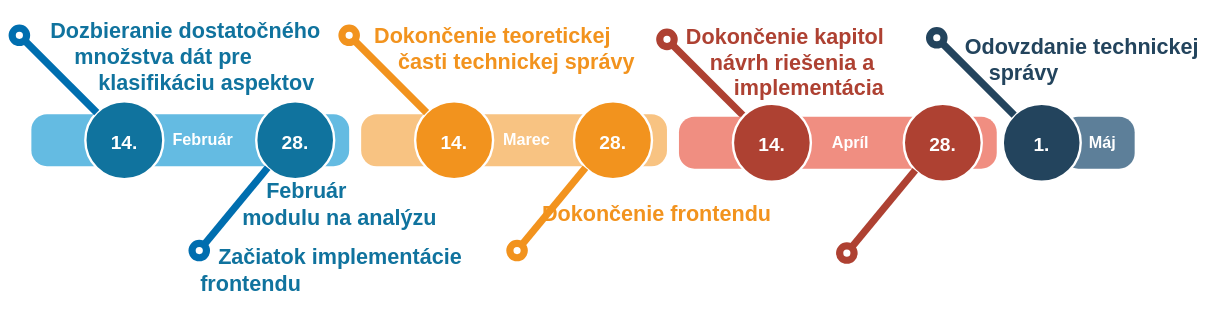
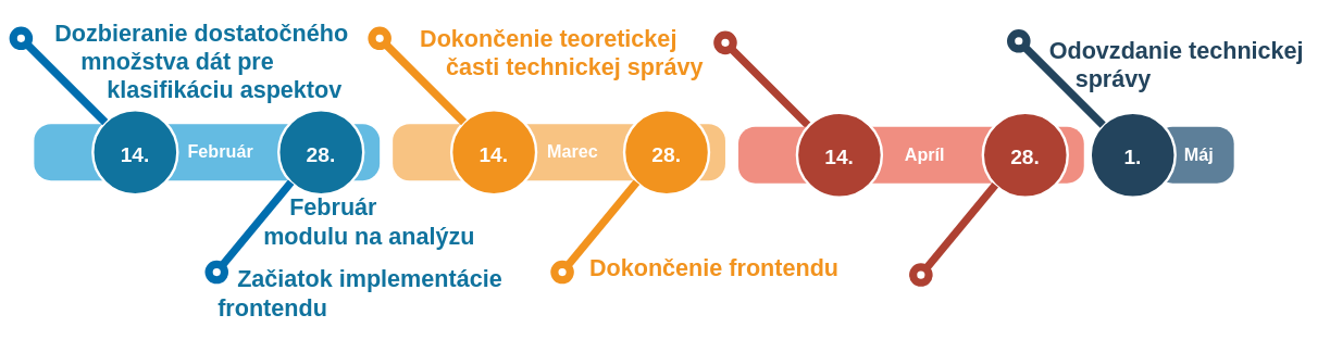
  <mxCell id="0" style=";html=1;" />
  <mxCell id="1" style=";html=1;" parent="0" />
  <mxCell id="2" value="" style="endArrow=oval;html=1;fontSize=16;fontColor=#10739E;endFill=0;endSize=24;strokeWidth=12;labelBackgroundColor=none;verticalAlign=top;fontStyle=1;strokeColor=#ae4132;rounded=0;fillColor=#1ba1e2;exitX=0;exitY=0;exitDx=0;exitDy=0;" edge="1" parent="1"><mxGeometry x="-1" relative="1" as="geometry"><mxPoint x="1229.038" y="194.148" as="sourcePoint" /><mxPoint x="1100" y="65.11" as="targetPoint" /></mxGeometry></mxCell>
  <mxCell id="3" value="&lt;font style=&quot;font-size: 27px;&quot;&gt;Február&lt;/font&gt;" style="shape=rect;rounded=1;whiteSpace=wrap;html=1;shadow=0;strokeColor=none;fillColor=#64BBE2;arcSize=30;fontSize=14;spacingLeft=42;fontStyle=1;fontColor=#FFFFFF;align=center;" vertex="1" parent="1"><mxGeometry x="40" y="189.99" width="530" height="86.67" as="geometry" /></mxCell>
  <mxCell id="4" value="14." style="shape=ellipse;perimeter=ellipsePerimeter;fontSize=32;fontStyle=1;shadow=0;strokeColor=#ffffff;fillColor=#10739E;strokeWidth=4;fontColor=#ffffff;align=center;" vertex="1" parent="1"><mxGeometry x="130" y="168.34" width="130.001" height="130" as="geometry" /></mxCell>
  <mxCell id="5" value="28." style="shape=ellipse;perimeter=ellipsePerimeter;fontSize=32;fontStyle=1;shadow=0;strokeColor=#ffffff;fillColor=#10739E;strokeWidth=4;fontColor=#ffffff;align=center;" vertex="1" parent="1"><mxGeometry x="415" y="168.34" width="130.001" height="130" as="geometry" /></mxCell>
  <mxCell id="6" value="" style="endArrow=oval;html=1;fontSize=16;fontColor=#10739E;endFill=0;endSize=24;strokeWidth=12;labelBackgroundColor=none;verticalAlign=top;fontStyle=1;strokeColor=#006EAF;rounded=0;fillColor=#1ba1e2;exitX=0;exitY=0;exitDx=0;exitDy=0;" edge="1" parent="1" source="4"><mxGeometry x="-1" relative="1" as="geometry"><mxPoint x="130" y="159.34" as="sourcePoint" /><mxPoint x="20" y="58.34" as="targetPoint" /></mxGeometry></mxCell>
  <mxCell id="7" value="" style="endArrow=oval;html=1;fontSize=16;fontColor=#10739E;endFill=0;endSize=24;strokeWidth=12;labelBackgroundColor=none;verticalAlign=top;fontStyle=1;strokeColor=#006EAF;rounded=0;fillColor=#1ba1e2;exitX=0;exitY=1;exitDx=0;exitDy=0;" edge="1" parent="1" source="5"><mxGeometry x="-1" relative="1" as="geometry"><mxPoint x="449.038" y="288.35" as="sourcePoint" /><mxPoint x="320" y="417.388" as="targetPoint" /></mxGeometry></mxCell>
  <mxCell id="8" value="&lt;font style=&quot;font-size: 27px;&quot;&gt;Marec&lt;/font&gt;" style="shape=rect;rounded=1;whiteSpace=wrap;html=1;shadow=0;strokeColor=none;fillColor=#f8c382;arcSize=30;fontSize=14;spacingLeft=42;fontStyle=1;fontColor=#FFFFFF;align=center;" vertex="1" parent="1"><mxGeometry x="590" y="190" width="510" height="86.67" as="geometry" /></mxCell>
  <mxCell id="9" value="14." style="shape=ellipse;perimeter=ellipsePerimeter;fontSize=32;fontStyle=1;shadow=0;strokeColor=#ffffff;fillColor=#f2931e;strokeWidth=4;fontColor=#ffffff;align=center;" vertex="1" parent="1"><mxGeometry x="680" y="168.34" width="130.001" height="130" as="geometry" /></mxCell>
  <mxCell id="10" value="28." style="shape=ellipse;perimeter=ellipsePerimeter;fontSize=32;fontStyle=1;shadow=0;strokeColor=#ffffff;fillColor=#f2931e;strokeWidth=4;fontColor=#ffffff;align=center;" vertex="1" parent="1"><mxGeometry x="945" y="168.33" width="130.001" height="130" as="geometry" /></mxCell>
  <mxCell id="11" value="" style="endArrow=oval;html=1;fontSize=16;fontColor=#10739E;endFill=0;endSize=24;strokeWidth=12;labelBackgroundColor=none;verticalAlign=top;fontStyle=1;strokeColor=#f2931e;rounded=0;fillColor=#1ba1e2;exitX=0;exitY=0;exitDx=0;exitDy=0;" edge="1" parent="1" source="9"><mxGeometry x="-1" relative="1" as="geometry"><mxPoint x="680" y="159.34" as="sourcePoint" /><mxPoint x="570" y="58.34" as="targetPoint" /></mxGeometry></mxCell>
  <mxCell id="12" value="" style="endArrow=oval;html=1;fontSize=16;fontColor=#10739E;endFill=0;endSize=24;strokeWidth=12;labelBackgroundColor=none;verticalAlign=top;fontStyle=1;strokeColor=#f2931e;rounded=0;fillColor=#1ba1e2;exitX=0;exitY=1;exitDx=0;exitDy=0;" edge="1" parent="1" source="10"><mxGeometry x="-1" relative="1" as="geometry"><mxPoint x="979.038" y="288.34" as="sourcePoint" /><mxPoint x="850" y="417.378" as="targetPoint" /></mxGeometry></mxCell>
  <mxCell id="13" value="&lt;font style=&quot;font-size: 27px;&quot;&gt;Apríl&lt;/font&gt;" style="shape=rect;rounded=1;whiteSpace=wrap;html=1;shadow=0;strokeColor=none;fillColor=#f08e81;arcSize=30;fontSize=14;spacingLeft=42;fontStyle=1;fontColor=#FFFFFF;align=center;" vertex="1" parent="1"><mxGeometry x="1120" y="194.16" width="530" height="86.67" as="geometry" /></mxCell>
  <mxCell id="14" value="14." style="shape=ellipse;perimeter=ellipsePerimeter;fontSize=32;fontStyle=1;shadow=0;strokeColor=#ffffff;fillColor=#ae4132;strokeWidth=4;fontColor=#ffffff;align=center;" vertex="1" parent="1"><mxGeometry x="1210" y="172.5" width="130.001" height="130" as="geometry" /></mxCell>
  <mxCell id="15" value="28." style="shape=ellipse;perimeter=ellipsePerimeter;fontSize=32;fontStyle=1;shadow=0;strokeColor=#ffffff;fillColor=#ae4132;strokeWidth=4;fontColor=#ffffff;align=center;" vertex="1" parent="1"><mxGeometry x="1495" y="172.5" width="130.001" height="130" as="geometry" /></mxCell>
  <mxCell id="16" value="" style="endArrow=oval;html=1;fontSize=16;fontColor=#10739E;endFill=0;endSize=24;strokeWidth=12;labelBackgroundColor=none;verticalAlign=top;fontStyle=1;strokeColor=#ae4132;rounded=0;fillColor=#1ba1e2;exitX=0;exitY=1;exitDx=0;exitDy=0;" edge="1" parent="1" source="15"><mxGeometry x="-1" relative="1" as="geometry"><mxPoint x="1529.038" y="292.51" as="sourcePoint" /><mxPoint x="1400" y="421.548" as="targetPoint" /></mxGeometry></mxCell>
  <mxCell id="17" value="&lt;font style=&quot;font-size: 27px;&quot;&gt;Máj&lt;/font&gt;" style="shape=rect;rounded=1;whiteSpace=wrap;html=1;shadow=0;strokeColor=none;fillColor=#5d7f99;arcSize=30;fontSize=14;spacingLeft=42;fontStyle=1;fontColor=#FFFFFF;align=left;" vertex="1" parent="1"><mxGeometry x="1760" y="194.16" width="120" height="86.67" as="geometry" /></mxCell>
  <mxCell id="18" value="1." style="shape=ellipse;perimeter=ellipsePerimeter;fontSize=32;fontStyle=1;shadow=0;strokeColor=#ffffff;fillColor=#23445d;strokeWidth=4;fontColor=#ffffff;align=center;" vertex="1" parent="1"><mxGeometry x="1660" y="172.5" width="130.001" height="130" as="geometry" /></mxCell>
  <mxCell id="19" value="" style="endArrow=oval;html=1;fontSize=16;fontColor=#10739E;endFill=0;endSize=24;strokeWidth=12;labelBackgroundColor=none;verticalAlign=top;fontStyle=1;strokeColor=#23445d;rounded=0;fillColor=#1ba1e2;exitX=0;exitY=0;exitDx=0;exitDy=0;" edge="1" parent="1" source="18"><mxGeometry x="-1" relative="1" as="geometry"><mxPoint x="1660" y="163.5" as="sourcePoint" /><mxPoint x="1550" y="62.5" as="targetPoint" /></mxGeometry></mxCell>
  <mxCell id="20" value="&lt;div style=&quot;font-size: 36px;&quot;&gt;&lt;b style=&quot;font-size: 36px; color: rgb(35, 68, 93); background-color: initial;&quot;&gt;Odovzdanie technickej&lt;/b&gt;&lt;/div&gt;&lt;font color=&quot;#23445d&quot; style=&quot;font-size: 36px;&quot;&gt;&lt;div style=&quot;font-size: 36px;&quot;&gt;&lt;b style=&quot;background-color: initial; font-size: 36px;&quot;&gt;&amp;nbsp; &amp;nbsp; správy&lt;/b&gt;&lt;/div&gt;&lt;/font&gt;" style="text;html=1;align=left;verticalAlign=middle;resizable=0;points=[];autosize=1;strokeColor=none;fillColor=none;fontSize=36;" vertex="1" parent="1"><mxGeometry x="1595" y="48.69" width="410" height="100" as="geometry" /></mxCell>
- <mxCell id="21" value="&lt;b style=&quot;font-size: 36px;&quot;&gt;&lt;font style=&quot;font-size: 36px;&quot;&gt;Dokončenie teoretickej &lt;br&gt;&amp;nbsp; &amp;nbsp; časti&amp;nbsp;technickej správy&lt;br&gt;&lt;/font&gt;&lt;/b&gt;" style="text;html=1;align=left;verticalAlign=middle;resizable=0;points=[];autosize=1;strokeColor=none;fillColor=none;fontSize=28;fontColor=#f2931e;" vertex="1" parent="1"><mxGeometry x="610" y="30" width="460" height="100" as="geometry" /></mxCell>
+ <mxCell id="21" value="&lt;b style=&quot;font-size: 36px;&quot;&gt;&lt;font style=&quot;font-size: 36px;&quot;&gt;Dokončenie teoretickej &lt;br&gt;&amp;nbsp; &amp;nbsp; časti&amp;nbsp;technickej správy&lt;br&gt;&lt;/font&gt;&lt;/b&gt;" style="text;html=1;align=left;verticalAlign=middle;resizable=0;points=[];autosize=1;strokeColor=none;fillColor=none;fontSize=28;fontColor=#f2931e;" vertex="1" parent="1"><mxGeometry x="630" y="30" width="460" height="100" as="geometry" /></mxCell>
  <mxCell id="22" value="&lt;b style=&quot;font-size: 36px;&quot;&gt;&lt;font style=&quot;font-size: 36px;&quot;&gt;Dozbieranie dostatočného&lt;br style=&quot;font-size: 36px;&quot;&gt;&amp;nbsp; &amp;nbsp; množstva dát pre &lt;br style=&quot;font-size: 36px;&quot;&gt;&amp;nbsp; &amp;nbsp; &amp;nbsp; &amp;nbsp; klasifikáciu aspektov&lt;br style=&quot;font-size: 36px;&quot;&gt;&lt;br style=&quot;font-size: 36px;&quot;&gt;&lt;/font&gt;&lt;/b&gt;" style="text;html=1;align=left;verticalAlign=middle;resizable=0;points=[];autosize=1;strokeColor=none;fillColor=none;fontSize=36;fontColor=#10739e;" vertex="1" parent="1"><mxGeometry x="70" y="20" width="470" height="190" as="geometry" /></mxCell>
  <mxCell id="23" value="&lt;b style=&quot;font-size: 36px;&quot;&gt;&lt;font style=&quot;font-size: 36px;&quot;&gt;&amp;nbsp; &amp;nbsp; Február &lt;br style=&quot;font-size: 36px;&quot;&gt;modulu na analýzu&lt;br style=&quot;font-size: 36px;&quot;&gt;&lt;/font&gt;&lt;/b&gt;" style="text;html=1;align=left;verticalAlign=middle;resizable=0;points=[];autosize=1;strokeColor=none;fillColor=none;fontSize=36;fontColor=#10739e;" vertex="1" parent="1"><mxGeometry x="390" y="290" width="350" height="100" as="geometry" /></mxCell>
  <mxCell id="24" value="&lt;b style=&quot;font-size: 36px;&quot;&gt;&lt;font style=&quot;font-size: 36px;&quot;&gt;&amp;nbsp; &amp;nbsp;Začiatok implementácie&lt;br style=&quot;font-size: 36px;&quot;&gt;frontendu&lt;br style=&quot;font-size: 36px;&quot;&gt;&lt;/font&gt;&lt;/b&gt;" style="text;html=1;align=left;verticalAlign=middle;resizable=0;points=[];autosize=1;strokeColor=none;fillColor=none;fontSize=36;fontColor=#10739e;" vertex="1" parent="1"><mxGeometry x="320" y="400" width="460" height="100" as="geometry" /></mxCell>
  <mxCell id="25" value="&lt;b&gt;&lt;font&gt;&lt;br&gt;&lt;/font&gt;&lt;/b&gt;" style="text;html=1;align=left;verticalAlign=middle;resizable=0;points=[];autosize=1;strokeColor=none;fillColor=none;fontSize=28;fontColor=#10739e;" vertex="1" parent="1"><mxGeometry x="590" y="48.69" width="20" height="50" as="geometry" /></mxCell>
- <mxCell id="26" value="&lt;b style=&quot;font-size: 36px;&quot;&gt;&lt;font color=&quot;#ae4132&quot; style=&quot;font-size: 36px;&quot;&gt;Dokončenie kapitol &lt;br&gt;&amp;nbsp; &amp;nbsp; návrh riešenia a &lt;br&gt;&amp;nbsp; &amp;nbsp; &amp;nbsp; &amp;nbsp; implementácia&lt;br style=&quot;font-size: 36px;&quot;&gt;&lt;/font&gt;&lt;/b&gt;" style="text;html=1;align=left;verticalAlign=middle;resizable=0;points=[];autosize=1;strokeColor=none;fillColor=none;fontSize=36;fontColor=#23445d;" vertex="1" parent="1"><mxGeometry x="1130" y="32.5" width="350" height="140" as="geometry" /></mxCell>
- <mxCell id="27" value="&lt;b style=&quot;font-size: 36px;&quot;&gt;&lt;font style=&quot;font-size: 36px;&quot;&gt;Dokončenie frontendu&lt;br style=&quot;font-size: 36px;&quot;&gt;&lt;/font&gt;&lt;/b&gt;" style="text;html=1;align=left;verticalAlign=middle;resizable=0;points=[];autosize=1;strokeColor=none;fillColor=none;fontSize=36;fontColor=#f2931e;" vertex="1" parent="1"><mxGeometry x="890" y="325" width="410" height="60" as="geometry" /></mxCell>
+ <mxCell id="27" value="&lt;b style=&quot;font-size: 36px;&quot;&gt;&lt;font style=&quot;font-size: 36px;&quot;&gt;Dokončenie frontendu&lt;br style=&quot;font-size: 36px;&quot;&gt;&lt;/font&gt;&lt;/b&gt;" style="text;html=1;align=left;verticalAlign=middle;resizable=0;points=[];autosize=1;strokeColor=none;fillColor=none;fontSize=36;fontColor=#f2931e;" vertex="1" parent="1"><mxGeometry x="890" y="380" width="410" height="60" as="geometry" /></mxCell>
